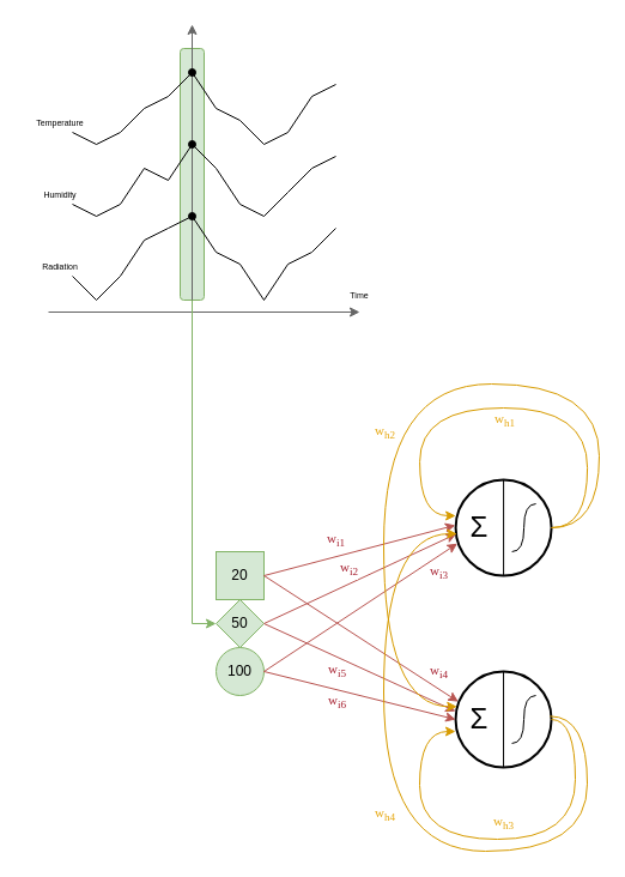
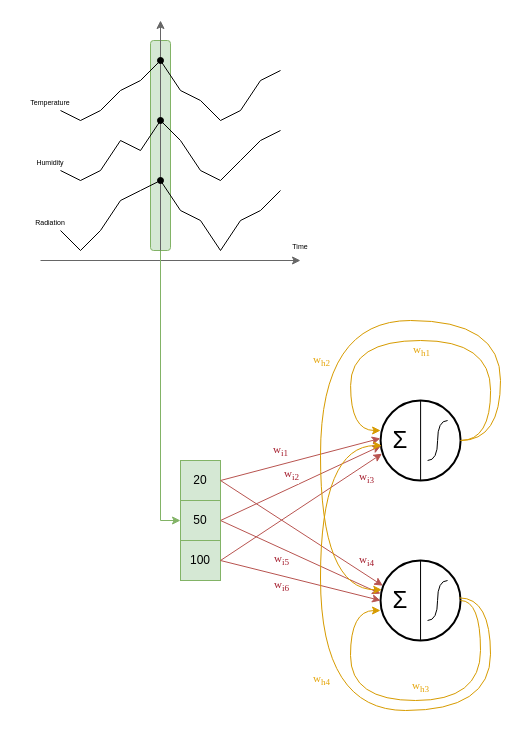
  <mxCell id="0" />
  <mxCell id="1" parent="0" />
  <mxCell id="2" value="" style="rounded=1;whiteSpace=wrap;html=1;fillColor=#d5e8d4;strokeColor=#82b366;" vertex="1" parent="1"><mxGeometry x="150" y="40" width="20" height="210" as="geometry" /></mxCell>
  <mxCell id="3" value="" style="ellipse;whiteSpace=wrap;html=1;aspect=fixed;strokeWidth=2;" vertex="1" parent="1"><mxGeometry x="380.1" y="400" width="80" height="80" as="geometry" /></mxCell>
  <mxCell id="4" style="edgeStyle=orthogonalEdgeStyle;rounded=0;orthogonalLoop=1;jettySize=auto;html=1;curved=1;exitX=1;exitY=0.5;exitDx=0;exitDy=0;fillColor=#ffe6cc;strokeColor=#d79b00;entryX=0;entryY=0.375;entryDx=0;entryDy=0;entryPerimeter=0;" edge="1" parent="1" source="3" target="3"><mxGeometry relative="1" as="geometry"><mxPoint x="380.07" y="440" as="targetPoint" /><Array as="points"><mxPoint x="490.07" y="440" /><mxPoint x="490.07" y="340" /><mxPoint x="350.07" y="340" /><mxPoint x="350.07" y="430" /></Array></mxGeometry></mxCell>
  <mxCell id="5" value="&lt;font color=&quot;#e5a50a&quot;&gt;w&lt;sub&gt;h1&lt;/sub&gt;&lt;/font&gt;" style="edgeLabel;html=1;align=center;verticalAlign=middle;resizable=0;points=[];fontFamily=Times New Roman;" vertex="1" connectable="0" parent="4"><mxGeometry x="0.061" y="1" relative="1" as="geometry"><mxPoint x="7" y="9" as="offset" /></mxGeometry></mxCell>
  <mxCell id="6" value="" style="endArrow=none;html=1;rounded=0;entryX=0.5;entryY=0;entryDx=0;entryDy=0;exitX=0.5;exitY=1;exitDx=0;exitDy=0;" edge="1" parent="1" source="3" target="3"><mxGeometry width="50" height="50" relative="1" as="geometry"><mxPoint x="250.1" y="870" as="sourcePoint" /><mxPoint x="300.1" y="820" as="targetPoint" /></mxGeometry></mxCell>
  <mxCell id="7" value="&lt;div align=&quot;center&quot;&gt;&lt;font style=&quot;font-size: 24px;&quot;&gt;Σ&lt;/font&gt;&lt;/div&gt;" style="text;html=1;align=center;verticalAlign=middle;whiteSpace=wrap;rounded=0;" vertex="1" parent="1"><mxGeometry x="390.07" y="420" width="20" height="40" as="geometry" /></mxCell>
  <mxCell id="8" value="" style="curved=1;endArrow=none;html=1;rounded=0;endFill=0;" edge="1" parent="1"><mxGeometry width="50" height="50" relative="1" as="geometry"><mxPoint x="427.1" y="460" as="sourcePoint" /><mxPoint x="447.1" y="420" as="targetPoint" /><Array as="points"><mxPoint x="437.1" y="460" /><mxPoint x="437.1" y="420" /></Array></mxGeometry></mxCell>
  <mxCell id="9" style="rounded=0;orthogonalLoop=1;jettySize=auto;html=1;fillColor=#f8cecc;strokeColor=#b85450;entryX=0.006;entryY=0.565;entryDx=0;entryDy=0;entryPerimeter=0;exitX=1;exitY=0.5;exitDx=0;exitDy=0;" edge="1" parent="1" source="11" target="3"><mxGeometry relative="1" as="geometry"><mxPoint x="380" y="520" as="targetPoint" /></mxGeometry></mxCell>
  <mxCell id="10" value="&lt;font color=&quot;#a51d2d&quot;&gt;w&lt;sub&gt;i2&lt;/sub&gt;&lt;/font&gt;" style="edgeLabel;html=1;align=center;verticalAlign=middle;resizable=0;points=[];fontFamily=Times New Roman;" vertex="1" connectable="0" parent="9"><mxGeometry x="-0.259" relative="1" as="geometry"><mxPoint x="11" y="-18" as="offset" /></mxGeometry></mxCell>
- <mxCell id="11" value="50" style="rhombus;whiteSpace=wrap;html=1;fillColor=#d5e8d4;strokeColor=#82b366;" vertex="1" parent="1"><mxGeometry x="180" y="500" width="40" height="40" as="geometry" /></mxCell>
+ <mxCell id="11" value="50" style="rounded=0;whiteSpace=wrap;html=1;fillColor=#d5e8d4;strokeColor=#82b366;" vertex="1" parent="1"><mxGeometry x="180" y="500" width="40" height="40" as="geometry" /></mxCell>
  <mxCell id="12" value="" style="endArrow=none;html=1;rounded=0;" edge="1" parent="1"><mxGeometry width="50" height="50" relative="1" as="geometry"><mxPoint x="60" y="230" as="sourcePoint" /><mxPoint x="80" y="250" as="targetPoint" /></mxGeometry></mxCell>
  <mxCell id="13" value="" style="endArrow=none;html=1;rounded=0;" edge="1" parent="1"><mxGeometry width="50" height="50" relative="1" as="geometry"><mxPoint x="80" y="250" as="sourcePoint" /><mxPoint x="100" y="230" as="targetPoint" /></mxGeometry></mxCell>
  <mxCell id="14" value="" style="endArrow=none;html=1;rounded=0;" edge="1" parent="1"><mxGeometry width="50" height="50" relative="1" as="geometry"><mxPoint x="100" y="230" as="sourcePoint" /><mxPoint x="120" y="200" as="targetPoint" /></mxGeometry></mxCell>
  <mxCell id="15" value="" style="endArrow=none;html=1;rounded=0;" edge="1" parent="1"><mxGeometry width="50" height="50" relative="1" as="geometry"><mxPoint x="180" y="210" as="sourcePoint" /><mxPoint x="200" y="220" as="targetPoint" /></mxGeometry></mxCell>
  <mxCell id="16" value="" style="endArrow=none;html=1;rounded=0;" edge="1" parent="1"><mxGeometry width="50" height="50" relative="1" as="geometry"><mxPoint x="200" y="220" as="sourcePoint" /><mxPoint x="220" y="250" as="targetPoint" /></mxGeometry></mxCell>
  <mxCell id="17" value="" style="endArrow=none;html=1;rounded=0;" edge="1" parent="1"><mxGeometry width="50" height="50" relative="1" as="geometry"><mxPoint x="220" y="250" as="sourcePoint" /><mxPoint x="240" y="220" as="targetPoint" /></mxGeometry></mxCell>
  <mxCell id="18" value="" style="endArrow=none;html=1;rounded=0;" edge="1" parent="1"><mxGeometry width="50" height="50" relative="1" as="geometry"><mxPoint x="240" y="220" as="sourcePoint" /><mxPoint x="260" y="210" as="targetPoint" /></mxGeometry></mxCell>
  <mxCell id="19" value="" style="endArrow=none;html=1;rounded=0;" edge="1" parent="1"><mxGeometry width="50" height="50" relative="1" as="geometry"><mxPoint x="260" y="210" as="sourcePoint" /><mxPoint x="280" y="190" as="targetPoint" /></mxGeometry></mxCell>
  <mxCell id="20" value="" style="endArrow=classic;html=1;rounded=0;fillColor=#f5f5f5;strokeColor=#666666;" edge="1" parent="1"><mxGeometry width="50" height="50" relative="1" as="geometry"><mxPoint x="40" y="260" as="sourcePoint" /><mxPoint x="300" y="260" as="targetPoint" /></mxGeometry></mxCell>
  <mxCell id="21" value="&lt;div&gt;&lt;font style=&quot;font-size: 7px;&quot;&gt;Radiation&lt;/font&gt;&lt;/div&gt;" style="text;html=1;align=center;verticalAlign=middle;whiteSpace=wrap;rounded=0;" vertex="1" parent="1"><mxGeometry y="206" width="60" height="30" as="geometry" x="20" /></mxCell>
  <mxCell id="22" value="" style="endArrow=classic;html=1;rounded=0;fillColor=#f5f5f5;strokeColor=#666666;" edge="1" parent="1"><mxGeometry width="50" height="50" relative="1" as="geometry"><mxPoint x="160" y="260" as="sourcePoint" /><mxPoint x="160" y="20" as="targetPoint" /></mxGeometry></mxCell>
  <mxCell id="23" value="" style="endArrow=none;html=1;rounded=0;" edge="1" parent="1"><mxGeometry width="50" height="50" relative="1" as="geometry"><mxPoint x="120" y="200" as="sourcePoint" /><mxPoint x="140" y="190" as="targetPoint" /></mxGeometry></mxCell>
  <mxCell id="24" value="" style="endArrow=oval;html=1;rounded=0;endFill=1;" edge="1" parent="1"><mxGeometry width="50" height="50" relative="1" as="geometry"><mxPoint x="140" y="190" as="sourcePoint" /><mxPoint x="160" y="180" as="targetPoint" /></mxGeometry></mxCell>
  <mxCell id="25" value="" style="endArrow=none;html=1;rounded=0;" edge="1" parent="1"><mxGeometry width="50" height="50" relative="1" as="geometry"><mxPoint x="160" y="180" as="sourcePoint" /><mxPoint x="180" y="210" as="targetPoint" /></mxGeometry></mxCell>
  <mxCell id="26" style="edgeStyle=orthogonalEdgeStyle;rounded=0;orthogonalLoop=1;jettySize=auto;html=1;entryX=0;entryY=0.5;entryDx=0;entryDy=0;fillColor=#d5e8d4;strokeColor=#82b366;endArrow=classic;endFill=1;" edge="1" parent="1" source="2" target="11"><mxGeometry relative="1" as="geometry"><Array as="points"><mxPoint x="160" y="520" /></Array></mxGeometry></mxCell>
  <mxCell id="27" value="&lt;font style=&quot;font-size: 7px;&quot;&gt;Time&lt;/font&gt;" style="text;html=1;align=center;verticalAlign=middle;whiteSpace=wrap;rounded=0;" vertex="1" parent="1"><mxGeometry x="270" y="230" width="60" height="30" as="geometry" /></mxCell>
- <mxCell id="28" value="&lt;div&gt;100&lt;/div&gt;" style="ellipse;whiteSpace=wrap;html=1;fillColor=#d5e8d4;strokeColor=#82b366;" vertex="1" parent="1"><mxGeometry x="180" y="540" width="40" height="40" as="geometry" /></mxCell>
+ <mxCell id="28" value="&lt;div&gt;100&lt;/div&gt;" style="rounded=0;whiteSpace=wrap;html=1;fillColor=#d5e8d4;strokeColor=#82b366;" vertex="1" parent="1"><mxGeometry x="180" y="540" width="40" height="40" as="geometry" /></mxCell>
  <mxCell id="29" value="20" style="rounded=0;whiteSpace=wrap;html=1;fillColor=#d5e8d4;strokeColor=#82b366;" vertex="1" parent="1"><mxGeometry x="180" y="460" width="40" height="40" as="geometry" /></mxCell>
  <mxCell id="30" value="" style="endArrow=none;html=1;rounded=0;" edge="1" parent="1"><mxGeometry width="50" height="50" relative="1" as="geometry"><mxPoint x="60" y="170" as="sourcePoint" /><mxPoint x="80" y="180" as="targetPoint" /></mxGeometry></mxCell>
  <mxCell id="31" value="" style="endArrow=none;html=1;rounded=0;" edge="1" parent="1"><mxGeometry width="50" height="50" relative="1" as="geometry"><mxPoint x="80" y="180" as="sourcePoint" /><mxPoint x="100" y="170" as="targetPoint" /></mxGeometry></mxCell>
  <mxCell id="32" value="" style="endArrow=none;html=1;rounded=0;" edge="1" parent="1"><mxGeometry width="50" height="50" relative="1" as="geometry"><mxPoint x="100" y="170" as="sourcePoint" /><mxPoint x="120" y="140" as="targetPoint" /></mxGeometry></mxCell>
  <mxCell id="33" value="" style="endArrow=none;html=1;rounded=0;" edge="1" parent="1"><mxGeometry width="50" height="50" relative="1" as="geometry"><mxPoint x="180" y="140" as="sourcePoint" /><mxPoint x="200" y="170" as="targetPoint" /></mxGeometry></mxCell>
  <mxCell id="34" value="" style="endArrow=none;html=1;rounded=0;" edge="1" parent="1"><mxGeometry width="50" height="50" relative="1" as="geometry"><mxPoint x="200" y="170" as="sourcePoint" /><mxPoint x="220" y="180" as="targetPoint" /></mxGeometry></mxCell>
  <mxCell id="35" value="" style="endArrow=none;html=1;rounded=0;" edge="1" parent="1"><mxGeometry width="50" height="50" relative="1" as="geometry"><mxPoint x="220" y="180" as="sourcePoint" /><mxPoint x="240" y="160" as="targetPoint" /></mxGeometry></mxCell>
  <mxCell id="36" value="" style="endArrow=none;html=1;rounded=0;" edge="1" parent="1"><mxGeometry width="50" height="50" relative="1" as="geometry"><mxPoint x="240" y="160" as="sourcePoint" /><mxPoint x="260" y="140" as="targetPoint" /></mxGeometry></mxCell>
  <mxCell id="37" value="" style="endArrow=none;html=1;rounded=0;" edge="1" parent="1"><mxGeometry width="50" height="50" relative="1" as="geometry"><mxPoint x="260" y="140" as="sourcePoint" /><mxPoint x="280" y="130" as="targetPoint" /></mxGeometry></mxCell>
  <mxCell id="38" value="&lt;font style=&quot;font-size: 7px;&quot;&gt;Humidity&lt;/font&gt;" style="text;html=1;align=center;verticalAlign=middle;whiteSpace=wrap;rounded=0;" vertex="1" parent="1"><mxGeometry y="146" width="60" height="30" as="geometry" x="20" /></mxCell>
  <mxCell id="39" value="" style="endArrow=none;html=1;rounded=0;" edge="1" parent="1"><mxGeometry width="50" height="50" relative="1" as="geometry"><mxPoint x="120" y="140" as="sourcePoint" /><mxPoint x="140" y="150" as="targetPoint" /></mxGeometry></mxCell>
  <mxCell id="40" value="" style="endArrow=oval;html=1;rounded=0;endFill=1;" edge="1" parent="1"><mxGeometry width="50" height="50" relative="1" as="geometry"><mxPoint x="140" y="150" as="sourcePoint" /><mxPoint x="160" y="120" as="targetPoint" /></mxGeometry></mxCell>
  <mxCell id="41" value="" style="endArrow=none;html=1;rounded=0;" edge="1" parent="1"><mxGeometry width="50" height="50" relative="1" as="geometry"><mxPoint x="160" y="120" as="sourcePoint" /><mxPoint x="180" y="140" as="targetPoint" /></mxGeometry></mxCell>
  <mxCell id="42" value="" style="endArrow=none;html=1;rounded=0;" edge="1" parent="1"><mxGeometry width="50" height="50" relative="1" as="geometry"><mxPoint x="60" y="110" as="sourcePoint" /><mxPoint x="80" y="120" as="targetPoint" /></mxGeometry></mxCell>
  <mxCell id="43" value="" style="endArrow=none;html=1;rounded=0;" edge="1" parent="1"><mxGeometry width="50" height="50" relative="1" as="geometry"><mxPoint x="80" y="120" as="sourcePoint" /><mxPoint x="100" y="110" as="targetPoint" /></mxGeometry></mxCell>
  <mxCell id="44" value="" style="endArrow=none;html=1;rounded=0;" edge="1" parent="1"><mxGeometry width="50" height="50" relative="1" as="geometry"><mxPoint x="100" y="110" as="sourcePoint" /><mxPoint x="120" y="90" as="targetPoint" /></mxGeometry></mxCell>
  <mxCell id="45" value="" style="endArrow=none;html=1;rounded=0;" edge="1" parent="1"><mxGeometry width="50" height="50" relative="1" as="geometry"><mxPoint x="180" y="90" as="sourcePoint" /><mxPoint x="200" y="100" as="targetPoint" /></mxGeometry></mxCell>
  <mxCell id="46" value="" style="endArrow=none;html=1;rounded=0;" edge="1" parent="1"><mxGeometry width="50" height="50" relative="1" as="geometry"><mxPoint x="200" y="100" as="sourcePoint" /><mxPoint x="220" y="120" as="targetPoint" /></mxGeometry></mxCell>
  <mxCell id="47" value="" style="endArrow=none;html=1;rounded=0;" edge="1" parent="1"><mxGeometry width="50" height="50" relative="1" as="geometry"><mxPoint x="220" y="120" as="sourcePoint" /><mxPoint x="240" y="110" as="targetPoint" /></mxGeometry></mxCell>
  <mxCell id="48" value="" style="endArrow=none;html=1;rounded=0;" edge="1" parent="1"><mxGeometry width="50" height="50" relative="1" as="geometry"><mxPoint x="240" y="110" as="sourcePoint" /><mxPoint x="260" y="80" as="targetPoint" /></mxGeometry></mxCell>
  <mxCell id="49" value="" style="endArrow=none;html=1;rounded=0;" edge="1" parent="1"><mxGeometry width="50" height="50" relative="1" as="geometry"><mxPoint x="260" y="80" as="sourcePoint" /><mxPoint x="280" y="70" as="targetPoint" /></mxGeometry></mxCell>
  <mxCell id="50" value="&lt;font style=&quot;font-size: 7px;&quot;&gt;Temperature&lt;/font&gt;" style="text;html=1;align=center;verticalAlign=middle;whiteSpace=wrap;rounded=0;" vertex="1" parent="1"><mxGeometry y="86" width="60" height="30" as="geometry" x="20" /></mxCell>
  <mxCell id="51" value="" style="endArrow=none;html=1;rounded=0;" edge="1" parent="1"><mxGeometry width="50" height="50" relative="1" as="geometry"><mxPoint x="120" y="90" as="sourcePoint" /><mxPoint x="140" y="80" as="targetPoint" /></mxGeometry></mxCell>
  <mxCell id="52" value="" style="endArrow=oval;html=1;rounded=0;endFill=1;" edge="1" parent="1"><mxGeometry width="50" height="50" relative="1" as="geometry"><mxPoint x="140" y="80" as="sourcePoint" /><mxPoint x="160" y="60" as="targetPoint" /></mxGeometry></mxCell>
  <mxCell id="53" value="" style="endArrow=none;html=1;rounded=0;" edge="1" parent="1"><mxGeometry width="50" height="50" relative="1" as="geometry"><mxPoint x="160" y="60" as="sourcePoint" /><mxPoint x="180" y="90" as="targetPoint" /></mxGeometry></mxCell>
  <mxCell id="54" style="rounded=0;orthogonalLoop=1;jettySize=auto;html=1;fillColor=#f8cecc;strokeColor=#b85450;exitX=1;exitY=0.5;exitDx=0;exitDy=0;entryX=-0.004;entryY=0.474;entryDx=0;entryDy=0;entryPerimeter=0;" edge="1" parent="1" source="29" target="3"><mxGeometry relative="1" as="geometry"><mxPoint x="230" y="530" as="sourcePoint" /><mxPoint x="381" y="520" as="targetPoint" /></mxGeometry></mxCell>
  <mxCell id="55" value="&lt;font color=&quot;#a51d2d&quot;&gt;w&lt;sub&gt;i1&lt;/sub&gt;&lt;/font&gt;" style="edgeLabel;html=1;align=center;verticalAlign=middle;resizable=0;points=[];fontFamily=Times New Roman;" vertex="1" connectable="0" parent="54"><mxGeometry x="-0.259" relative="1" as="geometry"><mxPoint x="1" y="-14" as="offset" /></mxGeometry></mxCell>
  <mxCell id="56" style="rounded=0;orthogonalLoop=1;jettySize=auto;html=1;fillColor=#f8cecc;strokeColor=#b85450;exitX=1;exitY=0.5;exitDx=0;exitDy=0;entryX=0.017;entryY=0.665;entryDx=0;entryDy=0;entryPerimeter=0;" edge="1" parent="1" source="28" target="3"><mxGeometry relative="1" as="geometry"><mxPoint x="230" y="490" as="sourcePoint" /><mxPoint x="380" y="520" as="targetPoint" /></mxGeometry></mxCell>
  <mxCell id="57" value="&lt;font color=&quot;#a51d2d&quot;&gt;w&lt;sub&gt;i3&lt;/sub&gt;&lt;/font&gt;" style="edgeLabel;html=1;align=center;verticalAlign=middle;resizable=0;points=[];fontFamily=Times New Roman;" vertex="1" connectable="0" parent="56"><mxGeometry x="-0.259" relative="1" as="geometry"><mxPoint x="85" y="-43" as="offset" /></mxGeometry></mxCell>
  <mxCell id="58" value="" style="ellipse;whiteSpace=wrap;html=1;aspect=fixed;strokeWidth=2;" vertex="1" parent="1"><mxGeometry x="380.05" y="560" width="80" height="80" as="geometry" /></mxCell>
  <mxCell id="59" style="edgeStyle=orthogonalEdgeStyle;rounded=0;orthogonalLoop=1;jettySize=auto;html=1;curved=1;exitX=1;exitY=0.5;exitDx=0;exitDy=0;fillColor=#ffe6cc;strokeColor=#d79b00;" edge="1" parent="1" source="58"><mxGeometry relative="1" as="geometry"><mxPoint x="380" y="610" as="targetPoint" /><Array as="points"><mxPoint x="480" y="600" /><mxPoint x="480" y="700" /><mxPoint x="350" y="700" /><mxPoint x="350" y="610" /></Array><mxPoint x="450.15" y="590" as="sourcePoint" /></mxGeometry></mxCell>
  <mxCell id="60" value="&lt;font color=&quot;#e5a50a&quot;&gt;w&lt;sub&gt;h3&lt;/sub&gt;&lt;/font&gt;" style="edgeLabel;html=1;align=center;verticalAlign=middle;resizable=0;points=[];fontFamily=Times New Roman;" vertex="1" connectable="0" parent="59"><mxGeometry x="0.061" y="1" relative="1" as="geometry"><mxPoint x="16" y="-15" as="offset" /></mxGeometry></mxCell>
  <mxCell id="61" value="" style="endArrow=none;html=1;rounded=0;entryX=0.5;entryY=0;entryDx=0;entryDy=0;exitX=0.5;exitY=1;exitDx=0;exitDy=0;" edge="1" parent="1" source="58" target="58"><mxGeometry width="50" height="50" relative="1" as="geometry"><mxPoint x="250.05" y="1030" as="sourcePoint" /><mxPoint x="300.05" y="980" as="targetPoint" /></mxGeometry></mxCell>
  <mxCell id="62" value="&lt;div align=&quot;center&quot;&gt;&lt;font style=&quot;font-size: 24px;&quot;&gt;Σ&lt;/font&gt;&lt;/div&gt;" style="text;html=1;align=center;verticalAlign=middle;whiteSpace=wrap;rounded=0;" vertex="1" parent="1"><mxGeometry x="390.02" y="580" width="20" height="40" as="geometry" /></mxCell>
  <mxCell id="63" value="" style="curved=1;endArrow=none;html=1;rounded=0;endFill=0;" edge="1" parent="1"><mxGeometry width="50" height="50" relative="1" as="geometry"><mxPoint x="427.05" y="620" as="sourcePoint" /><mxPoint x="447.05" y="580" as="targetPoint" /><Array as="points"><mxPoint x="437.05" y="620" /><mxPoint x="437.05" y="580" /></Array></mxGeometry></mxCell>
  <mxCell id="64" style="rounded=0;orthogonalLoop=1;jettySize=auto;html=1;fillColor=#f8cecc;strokeColor=#b85450;entryX=0;entryY=0.415;entryDx=0;entryDy=0;entryPerimeter=0;exitX=1;exitY=0.5;exitDx=0;exitDy=0;" edge="1" parent="1" source="11" target="58"><mxGeometry relative="1" as="geometry"><mxPoint x="230" y="522" as="sourcePoint" /><mxPoint x="391" y="455" as="targetPoint" /></mxGeometry></mxCell>
  <mxCell id="65" value="&lt;font color=&quot;#a51d2d&quot;&gt;w&lt;sub&gt;i5&lt;/sub&gt;&lt;/font&gt;" style="edgeLabel;html=1;align=center;verticalAlign=middle;resizable=0;points=[];fontFamily=Times New Roman;" vertex="1" connectable="0" parent="64"><mxGeometry x="-0.259" relative="1" as="geometry"><mxPoint x="1" y="12" as="offset" /></mxGeometry></mxCell>
  <mxCell id="66" style="rounded=0;orthogonalLoop=1;jettySize=auto;html=1;fillColor=#f8cecc;strokeColor=#b85450;exitX=1;exitY=0.5;exitDx=0;exitDy=0;entryX=0.028;entryY=0.315;entryDx=0;entryDy=0;entryPerimeter=0;" edge="1" parent="1" source="29" target="58"><mxGeometry relative="1" as="geometry"><mxPoint x="230" y="490" as="sourcePoint" /><mxPoint x="390" y="448" as="targetPoint" /></mxGeometry></mxCell>
  <mxCell id="67" value="&lt;font color=&quot;#a51d2d&quot;&gt;w&lt;sub&gt;i4&lt;/sub&gt;&lt;/font&gt;" style="edgeLabel;html=1;align=center;verticalAlign=middle;resizable=0;points=[];fontFamily=Times New Roman;" vertex="1" connectable="0" parent="66"><mxGeometry x="-0.259" relative="1" as="geometry"><mxPoint x="85" y="41" as="offset" /></mxGeometry></mxCell>
  <mxCell id="68" style="rounded=0;orthogonalLoop=1;jettySize=auto;html=1;fillColor=#f8cecc;strokeColor=#b85450;exitX=1;exitY=0.5;exitDx=0;exitDy=0;entryX=0;entryY=0.5;entryDx=0;entryDy=0;" edge="1" parent="1" source="28" target="58"><mxGeometry relative="1" as="geometry"><mxPoint x="230" y="570" as="sourcePoint" /><mxPoint x="391" y="463" as="targetPoint" /></mxGeometry></mxCell>
  <mxCell id="69" value="&lt;font color=&quot;#a51d2d&quot;&gt;w&lt;sub&gt;i6&lt;/sub&gt;&lt;/font&gt;" style="edgeLabel;html=1;align=center;verticalAlign=middle;resizable=0;points=[];fontFamily=Times New Roman;" vertex="1" connectable="0" parent="68"><mxGeometry x="-0.259" relative="1" as="geometry"><mxPoint x="1" y="11" as="offset" /></mxGeometry></mxCell>
  <mxCell id="70" style="edgeStyle=orthogonalEdgeStyle;rounded=0;orthogonalLoop=1;jettySize=auto;html=1;curved=1;exitX=1;exitY=0.5;exitDx=0;exitDy=0;fillColor=#ffe6cc;strokeColor=#d79b00;entryX=0.015;entryY=0.366;entryDx=0;entryDy=0;entryPerimeter=0;" edge="1" parent="1" source="3" target="58"><mxGeometry relative="1" as="geometry"><mxPoint x="470" y="450" as="sourcePoint" /><mxPoint x="580" y="410" as="targetPoint" /><Array as="points"><mxPoint x="500" y="440" /><mxPoint x="500" y="320" /><mxPoint x="320" y="320" /><mxPoint x="320" y="589" /><mxPoint x="381" y="589" /></Array></mxGeometry></mxCell>
  <mxCell id="71" value="&lt;font color=&quot;#e5a50a&quot;&gt;w&lt;sub&gt;h2&lt;/sub&gt;&lt;/font&gt;" style="edgeLabel;html=1;align=center;verticalAlign=middle;resizable=0;points=[];fontFamily=Times New Roman;" vertex="1" connectable="0" parent="70"><mxGeometry x="0.061" y="1" relative="1" as="geometry"><mxPoint x="-1" y="24" as="offset" /></mxGeometry></mxCell>
  <mxCell id="72" style="edgeStyle=orthogonalEdgeStyle;rounded=0;orthogonalLoop=1;jettySize=auto;html=1;curved=1;exitX=0.986;exitY=0.467;exitDx=0;exitDy=0;fillColor=#ffe6cc;strokeColor=#d79b00;exitPerimeter=0;entryX=0.015;entryY=0.563;entryDx=0;entryDy=0;entryPerimeter=0;" edge="1" parent="1" source="58" target="3"><mxGeometry relative="1" as="geometry"><mxPoint x="390" y="620" as="targetPoint" /><Array as="points"><mxPoint x="490" y="597" /><mxPoint x="490" y="710" /><mxPoint x="320" y="710" /><mxPoint x="320" y="445" /></Array><mxPoint x="470" y="610" as="sourcePoint" /></mxGeometry></mxCell>
  <mxCell id="73" value="&lt;font color=&quot;#e5a50a&quot;&gt;w&lt;sub&gt;h4&lt;/sub&gt;&lt;/font&gt;" style="edgeLabel;html=1;align=center;verticalAlign=middle;resizable=0;points=[];fontFamily=Times New Roman;" vertex="1" connectable="0" parent="72"><mxGeometry x="0.061" y="1" relative="1" as="geometry"><mxPoint x="1" y="-4" as="offset" /></mxGeometry></mxCell>
